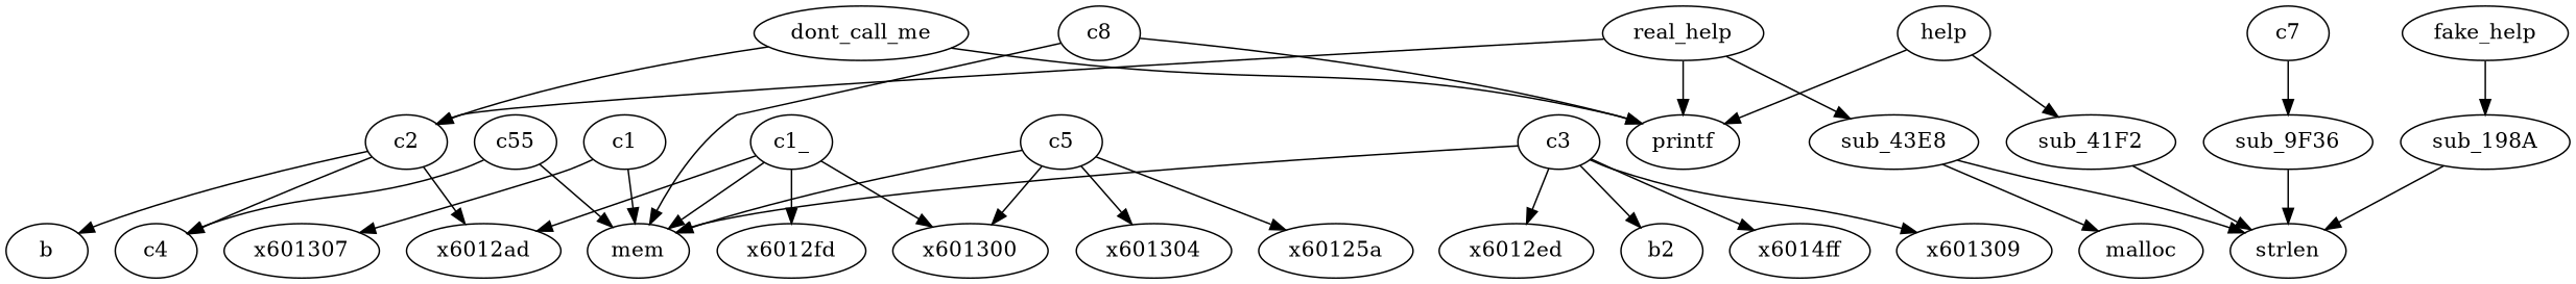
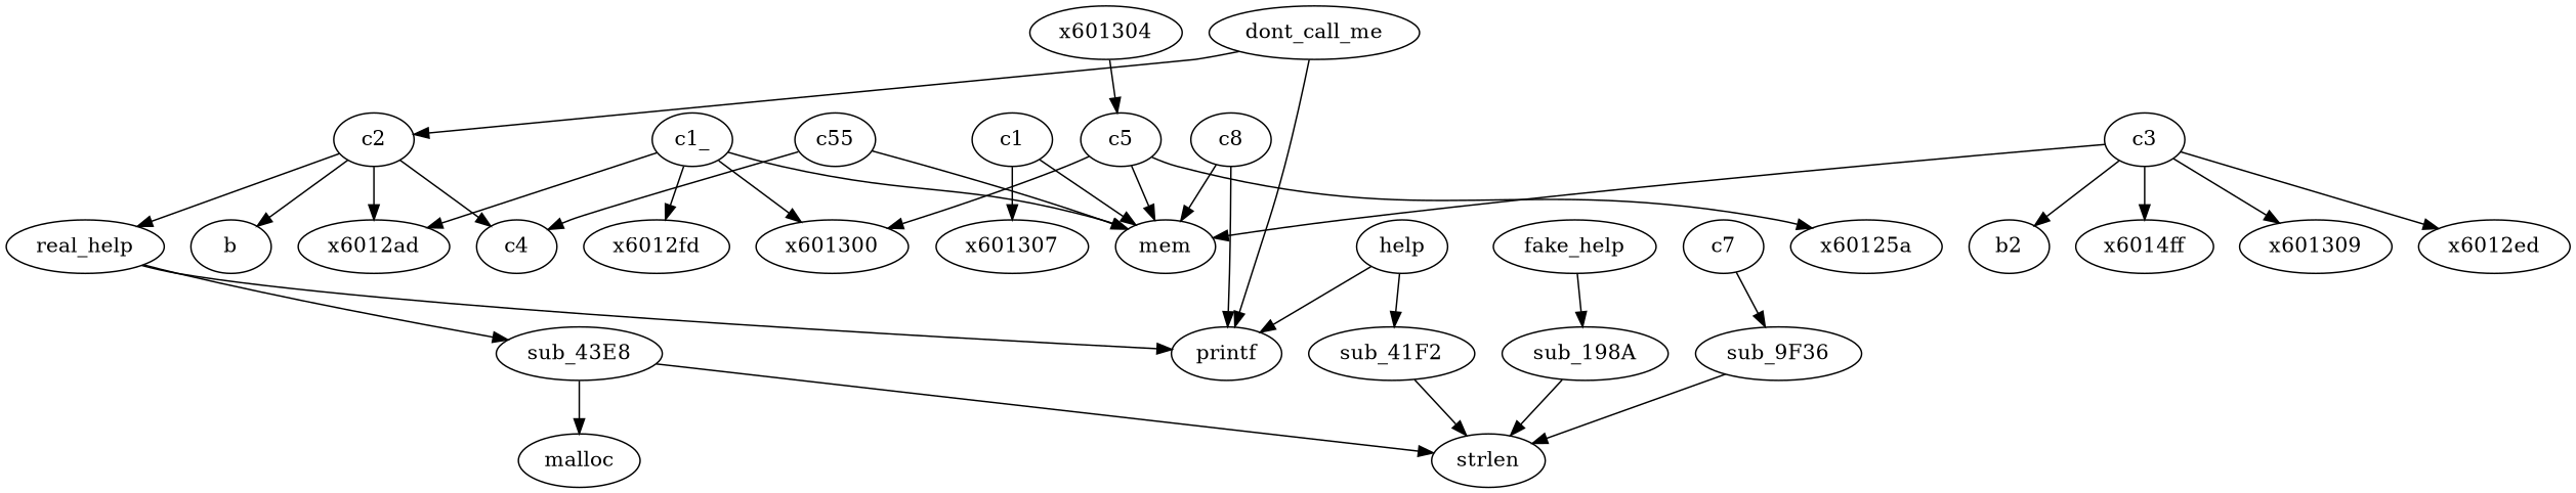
  digraph {
    c1
    x601307
    mem
    c1_
    x6012ad
    x6012fd
    x601300
    c2
    b
    c4
    c3
    x601309
    x6012ed
    b2
    n15 [label=x6014ff]
    c5
    n17 [label=x60125a]
    x601304
    c8
    printf
    c7
    sub_9F36
    strlen
    c55
    dont_call_me
    sub_41F2
    fake_help
    sub_198A
    real_help
    sub_43E8
    malloc
    help
    c1 -> x601307
    c1 -> mem
    c1_ -> mem
    c1_ -> x6012ad
    c1_ -> x6012fd
    c1_ -> x601300
    c2 -> x6012ad
    c2 -> b
    c2 -> c4
    c3 -> mem
    c3 -> x601309
    c3 -> x6012ed
    c3 -> b2
    c3 -> n15
    c5 -> mem
    c5 -> x601300
    c5 -> n17
-   c5 -> x601304
+   x601304 -> c5
    c8 -> mem
    c8 -> printf
    c7 -> sub_9F36
    sub_9F36 -> strlen
    c55 -> mem
    c55 -> c4
    dont_call_me -> c2
    dont_call_me -> printf
    sub_41F2 -> strlen
    fake_help -> sub_198A
    sub_198A -> strlen
-   real_help -> c2
+   c2 -> real_help
    real_help -> printf
    real_help -> sub_43E8
    sub_43E8 -> strlen
    sub_43E8 -> malloc
    help -> printf
    help -> sub_41F2
  }
